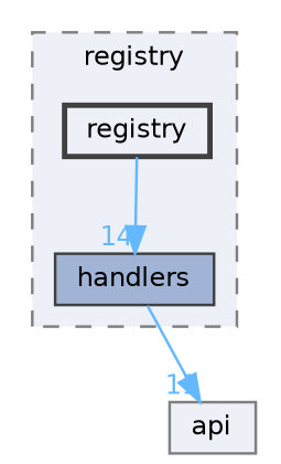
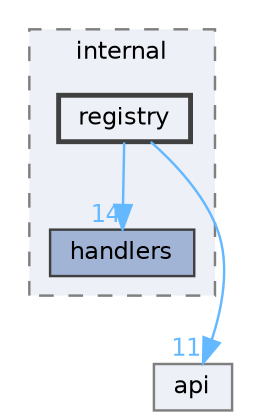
  digraph {
    compound=true
    node [color=grey25 fillcolor="#edf0f7" fontname=Helvetica fontsize=10 shape=box style=filled]
    edge [color=steelblue1 fontcolor=steelblue1 fontname=Helvetica fontsize=10 labeldistance=1.5 labelfontname=Helvetica labelfontsize=10]
    n1 [fillcolor="#a2b4d6" height=0.2 label=handlers width=0.4]
    n2 [height=0.2 label=registry style="filled,bold" width=0.4]
    n3 [color=grey50 height=0.2 label=api width=0.4]
    subgraph cluster_1 {
      bgcolor="#edf0f7"
      fontname=Helvetica
      fontsize=10
-     label=registry
+     label=internal
      pencolor=grey50
      style="filled,dashed"
      n1
      n2
    }
    n2 -> n1 [headlabel=14]
-   n1 -> n3 [headlabel=11]
+   n2 -> n3 [headlabel=11]
  }
